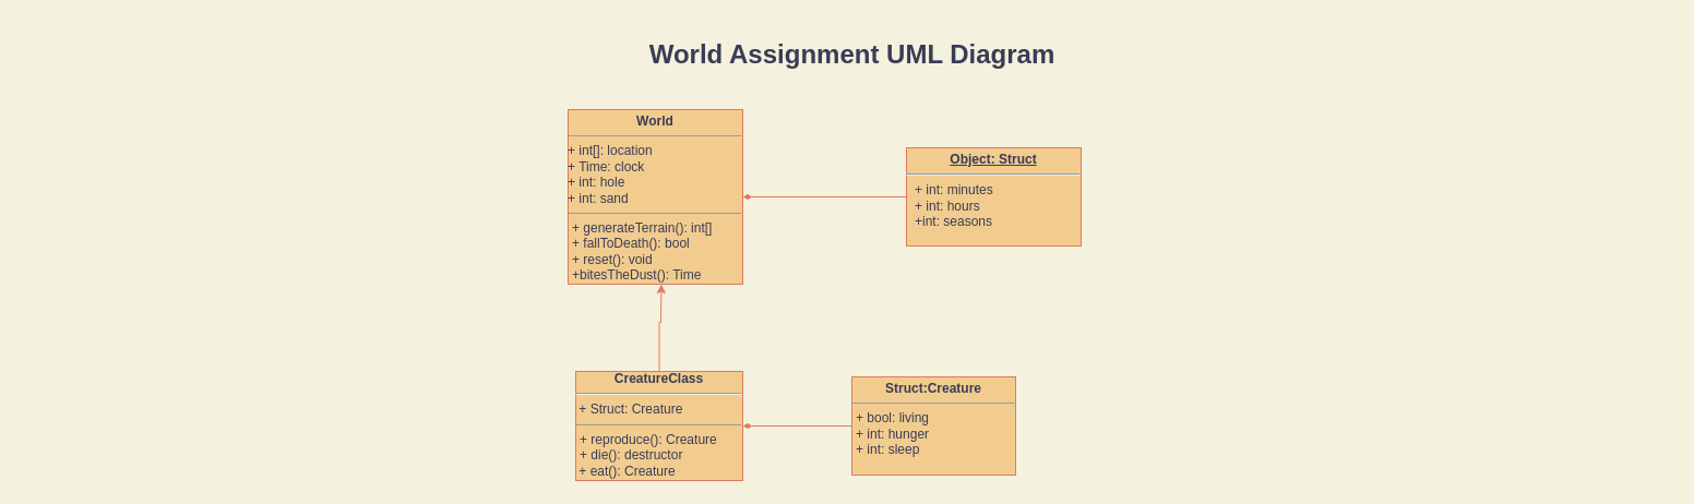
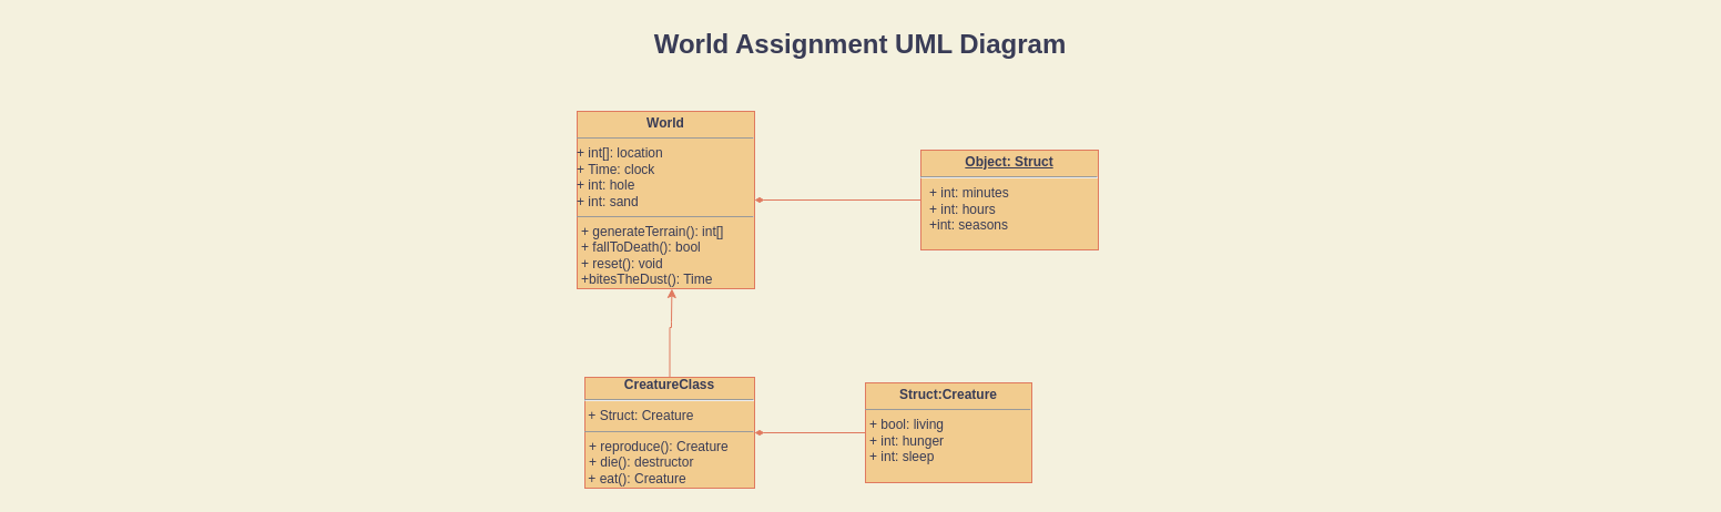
  <mxCell id="0" style=";html=1;" />
  <mxCell id="1" style=";html=1;" parent="0" />
- <mxCell id="2" value="World Assignment UML Diagram" style="text;strokeColor=none;fillColor=none;html=1;fontSize=24;fontStyle=1;verticalAlign=middle;align=center;fontColor=#393C56;" parent="1" vertex="1"><mxGeometry x="25" y="30" width="1510" height="40" as="geometry" /></mxCell>
+ <mxCell id="2" value="World Assignment UML Diagram" style="text;strokeColor=none;fillColor=none;html=1;fontSize=24;fontStyle=1;verticalAlign=middle;align=center;fontColor=#393C56;" parent="1" vertex="1"><mxGeometry x="20" y="20" width="1510" height="40" as="geometry" /></mxCell>
  <mxCell id="3" value="&lt;p style=&quot;margin:0px;margin-top:4px;text-align:center;&quot;&gt;&lt;b&gt;World&lt;/b&gt;&lt;br&gt;&lt;/p&gt;&lt;hr size=&quot;1&quot;&gt;&lt;div&gt;+ int[]: location&lt;/div&gt;&lt;div&gt;+ Time: clock&lt;/div&gt;&lt;div&gt;+ int: hole&lt;/div&gt;&lt;div&gt;+ int: sand&lt;br&gt;&lt;/div&gt;&lt;hr size=&quot;1&quot;&gt;&lt;p style=&quot;margin:0px;margin-left:4px;&quot;&gt;+ generateTerrain(): int[]&lt;/p&gt;&lt;p style=&quot;margin:0px;margin-left:4px;&quot;&gt;+ fallToDeath(): bool&lt;/p&gt;&lt;p style=&quot;margin:0px;margin-left:4px;&quot;&gt;+ reset(): void&lt;/p&gt;&lt;p style=&quot;margin:0px;margin-left:4px;&quot;&gt;+bitesTheDust(): Time&lt;br&gt;&lt;/p&gt;&lt;p style=&quot;margin:0px;margin-left:4px;&quot;&gt;&lt;br&gt;&lt;/p&gt;" style="verticalAlign=top;align=left;overflow=fill;fontSize=12;fontFamily=Helvetica;html=1;fillColor=#F2CC8F;strokeColor=#E07A5F;fontColor=#393C56;" vertex="1" parent="1"><mxGeometry x="520" y="100" width="160" height="160" as="geometry" /></mxCell>
  <mxCell id="4" style="edgeStyle=orthogonalEdgeStyle;rounded=0;orthogonalLoop=1;jettySize=auto;html=1;entryX=1;entryY=0.5;entryDx=0;entryDy=0;endArrow=diamondThin;endFill=1;startSize=17;labelBackgroundColor=#F4F1DE;strokeColor=#E07A5F;fontColor=#393C56;" edge="1" parent="1" source="5" target="3"><mxGeometry relative="1" as="geometry" /></mxCell>
  <mxCell id="5" value="&lt;p style=&quot;margin:0px;margin-top:4px;text-align:center;text-decoration:underline;&quot;&gt;&lt;b&gt;Object: Struct&lt;/b&gt;&lt;/p&gt;&lt;hr&gt;&lt;p style=&quot;margin:0px;margin-left:8px;&quot;&gt;+ int: minutes&lt;/p&gt;&lt;p style=&quot;margin:0px;margin-left:8px;&quot;&gt;+ int: hours&lt;/p&gt;&lt;p style=&quot;margin:0px;margin-left:8px;&quot;&gt;+int: seasons&lt;br&gt;&lt;/p&gt;" style="verticalAlign=top;align=left;overflow=fill;fontSize=12;fontFamily=Helvetica;html=1;fillColor=#F2CC8F;strokeColor=#E07A5F;fontColor=#393C56;" vertex="1" parent="1"><mxGeometry x="830" y="135" width="160" height="90" as="geometry" /></mxCell>
  <mxCell id="6" style="edgeStyle=orthogonalEdgeStyle;rounded=0;orthogonalLoop=1;jettySize=auto;html=1;endArrow=classic;endFill=1;startSize=17;entryX=0.534;entryY=1;entryDx=0;entryDy=0;entryPerimeter=0;labelBackgroundColor=#F4F1DE;strokeColor=#E07A5F;fontColor=#393C56;" edge="1" parent="1" source="7" target="3"><mxGeometry relative="1" as="geometry"><mxPoint x="604" y="250" as="targetPoint" /><Array as="points"><mxPoint x="604" y="295" /><mxPoint x="605" y="295" /><mxPoint x="605" y="290" /></Array></mxGeometry></mxCell>
  <mxCell id="7" value="&lt;div align=&quot;center&quot;&gt;&lt;b&gt;CreatureClass&lt;/b&gt;&lt;br&gt;&lt;hr&gt;&lt;/div&gt;&amp;nbsp;+ Struct: Creature&lt;br&gt;&lt;hr size=&quot;1&quot;&gt;&lt;p style=&quot;margin:0px;margin-left:4px;&quot;&gt;+ reproduce(): Creature&lt;br&gt;&lt;/p&gt;&lt;p style=&quot;margin:0px;margin-left:4px;&quot;&gt;+ die(): destructor&lt;/p&gt;&amp;nbsp;+ eat(): Creature&lt;p style=&quot;margin:0px;margin-left:4px;&quot;&gt;&lt;/p&gt;" style="verticalAlign=top;align=left;overflow=fill;fontSize=12;fontFamily=Helvetica;html=1;fillColor=#F2CC8F;strokeColor=#E07A5F;fontColor=#393C56;" vertex="1" parent="1"><mxGeometry x="527" y="340" width="153" height="100" as="geometry" /></mxCell>
  <mxCell id="8" style="edgeStyle=orthogonalEdgeStyle;rounded=0;orthogonalLoop=1;jettySize=auto;html=1;entryX=1;entryY=0.5;entryDx=0;entryDy=0;endArrow=diamondThin;endFill=1;startSize=17;labelBackgroundColor=#F4F1DE;strokeColor=#E07A5F;fontColor=#393C56;" edge="1" parent="1" source="9" target="7"><mxGeometry relative="1" as="geometry" /></mxCell>
  <mxCell id="9" value="&lt;p style=&quot;margin:0px;margin-top:4px;text-align:center;&quot;&gt;&lt;b&gt;Struct:Creature&lt;/b&gt;&lt;br&gt;&lt;/p&gt;&lt;hr size=&quot;1&quot;&gt;&lt;p style=&quot;margin:0px;margin-left:4px;&quot;&gt;+ bool: living&lt;/p&gt;&lt;p style=&quot;margin:0px;margin-left:4px;&quot;&gt;+ int: hunger&lt;/p&gt;&lt;p style=&quot;margin:0px;margin-left:4px;&quot;&gt;+ int: sleep&lt;/p&gt;" style="verticalAlign=top;align=left;overflow=fill;fontSize=12;fontFamily=Helvetica;html=1;fillColor=#F2CC8F;strokeColor=#E07A5F;fontColor=#393C56;" vertex="1" parent="1"><mxGeometry x="780" y="345" width="150" height="90" as="geometry" /></mxCell>
